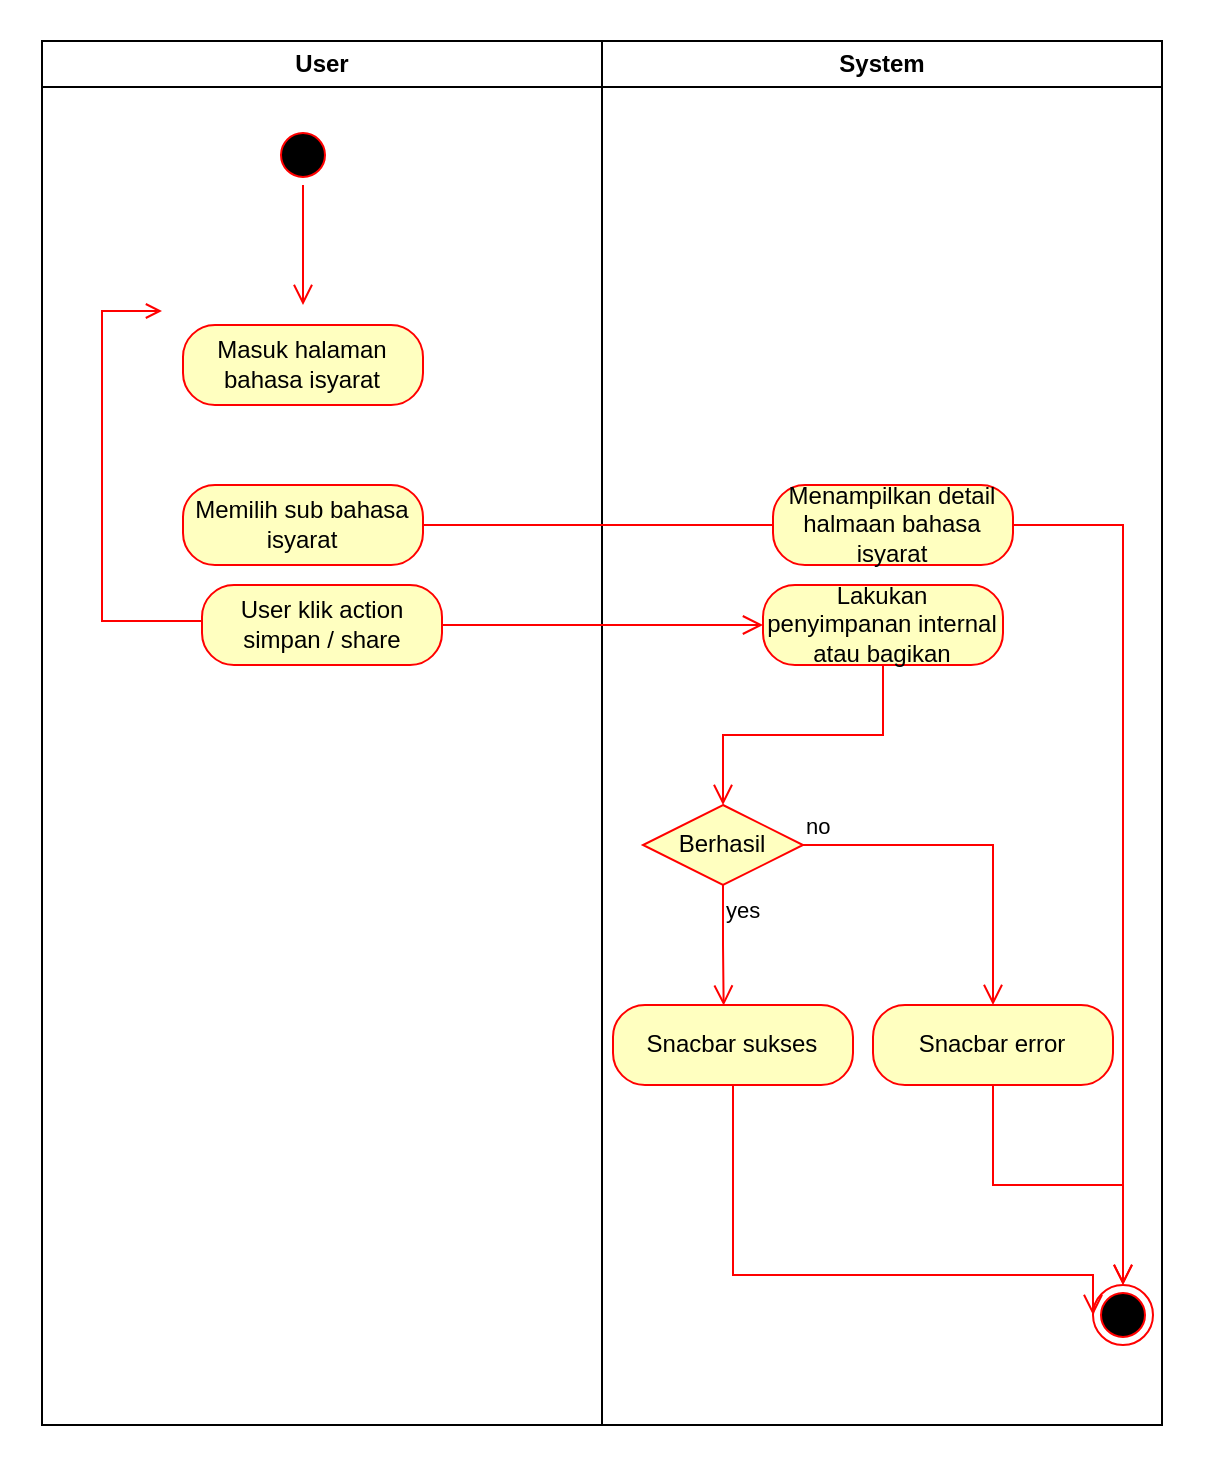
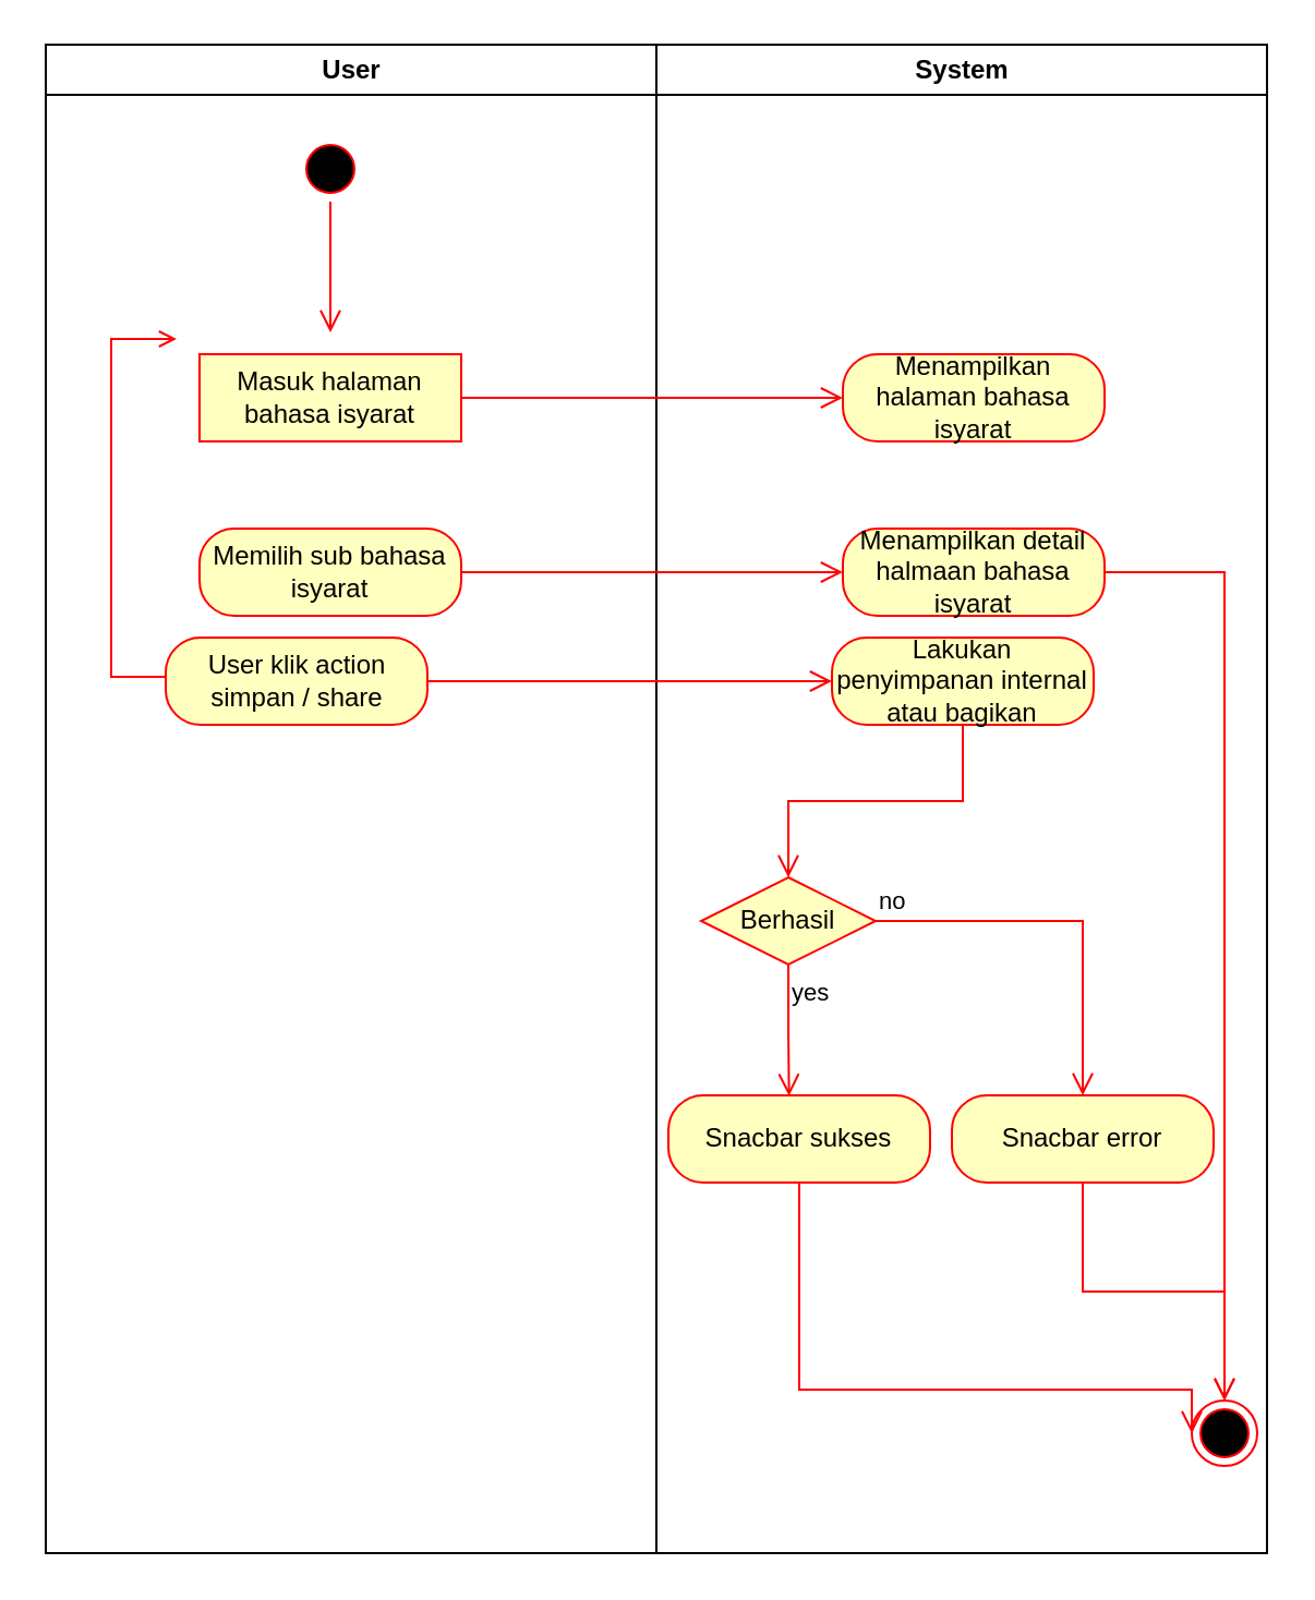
  <mxCell id="0" />
  <mxCell id="1" parent="0" />
  <mxCell id="2" value="User" style="swimlane;whiteSpace=wrap" parent="1" vertex="1"><mxGeometry x="20.5" y="20" width="280" height="692" as="geometry" /></mxCell>
  <mxCell id="3" value="" style="edgeStyle=elbowEdgeStyle;elbow=horizontal;strokeColor=#FF0000;endArrow=open;endFill=1;rounded=0" parent="2" edge="1"><mxGeometry width="100" height="100" relative="1" as="geometry"><mxPoint x="160" y="290" as="sourcePoint" /><mxPoint x="60" y="135" as="targetPoint" /><Array as="points"><mxPoint x="30" y="250" /></Array></mxGeometry></mxCell>
  <mxCell id="4" value="" style="ellipse;html=1;shape=startState;fillColor=#000000;strokeColor=#ff0000;" vertex="1" parent="2"><mxGeometry x="115.5" y="42" width="30" height="30" as="geometry" /></mxCell>
  <mxCell id="5" value="" style="edgeStyle=orthogonalEdgeStyle;html=1;verticalAlign=bottom;endArrow=open;endSize=8;strokeColor=#ff0000;rounded=0;" edge="1" source="4" parent="2"><mxGeometry relative="1" as="geometry"><mxPoint x="130.5" y="132" as="targetPoint" /></mxGeometry></mxCell>
- <mxCell id="6" value="Masuk halaman bahasa isyarat" style="rounded=1;whiteSpace=wrap;html=1;arcSize=40;fontColor=#000000;fillColor=#ffffc0;strokeColor=#ff0000;" vertex="1" parent="2"><mxGeometry x="70.5" y="142" width="120" height="40" as="geometry" /></mxCell>
+ <mxCell id="6" value="Masuk halaman bahasa isyarat" style="whiteSpace=wrap;html=1;arcSize=40;fontColor=#000000;fillColor=#ffffc0;strokeColor=#ff0000;rounded=0;" vertex="1" parent="2"><mxGeometry x="70.5" y="142" width="120" height="40" as="geometry" /></mxCell>
  <mxCell id="7" value="Memilih sub bahasa isyarat" style="rounded=1;whiteSpace=wrap;html=1;arcSize=40;fontColor=#000000;fillColor=#ffffc0;strokeColor=#ff0000;" vertex="1" parent="2"><mxGeometry x="70.5" y="222" width="120" height="40" as="geometry" /></mxCell>
  <mxCell id="8" value="System" style="swimlane;whiteSpace=wrap" parent="1" vertex="1"><mxGeometry x="300.5" y="20" width="280" height="692" as="geometry" /></mxCell>
+ <mxCell id="9" value="Menampilkan halaman bahasa isyarat" style="rounded=1;whiteSpace=wrap;html=1;arcSize=40;fontColor=#000000;fillColor=#ffffc0;strokeColor=#ff0000;" vertex="1" parent="8"><mxGeometry x="85.5" y="142" width="120" height="40" as="geometry" /></mxCell>
  <mxCell id="10" value="Menampilkan detail halmaan bahasa isyarat" style="rounded=1;whiteSpace=wrap;html=1;arcSize=40;fontColor=#000000;fillColor=#ffffc0;strokeColor=#ff0000;" vertex="1" parent="8"><mxGeometry x="85.5" y="222" width="120" height="40" as="geometry" /></mxCell>
  <mxCell id="11" value="" style="edgeStyle=orthogonalEdgeStyle;html=1;verticalAlign=bottom;endArrow=open;endSize=8;strokeColor=#ff0000;rounded=0;entryX=0.5;entryY=0;entryDx=0;entryDy=0;" edge="1" source="10" parent="8" target="12"><mxGeometry relative="1" as="geometry"><mxPoint x="145.5" y="322" as="targetPoint" /></mxGeometry></mxCell>
  <mxCell id="12" value="" style="ellipse;html=1;shape=endState;fillColor=#000000;strokeColor=#ff0000;" vertex="1" parent="8"><mxGeometry x="245.5" y="622" width="30" height="30" as="geometry" /></mxCell>
- <mxCell id="14" value="" style="edgeStyle=orthogonalEdgeStyle;html=1;verticalAlign=bottom;endArrow=none;endSize=8;strokeColor=#ff0000;rounded=0;entryX=0;entryY=0.5;entryDx=0;entryDy=0;" edge="1" source="7" parent="1" target="10"><mxGeometry relative="1" as="geometry"><mxPoint x="151" y="342" as="targetPoint" /></mxGeometry></mxCell>
- <mxCell id="15" value="User klik action simpan / share" style="rounded=1;whiteSpace=wrap;html=1;arcSize=40;fontColor=#000000;fillColor=#ffffc0;strokeColor=#ff0000;" vertex="1" parent="1"><mxGeometry x="100.5" y="292" width="120" height="40" as="geometry" /></mxCell>
+ <mxCell id="13" value="" style="edgeStyle=orthogonalEdgeStyle;html=1;verticalAlign=bottom;endArrow=open;endSize=8;strokeColor=#ff0000;rounded=0;entryX=0;entryY=0.5;entryDx=0;entryDy=0;" edge="1" source="6" parent="1" target="9"><mxGeometry relative="1" as="geometry"><mxPoint x="151" y="262" as="targetPoint" /></mxGeometry></mxCell>
+ <mxCell id="14" value="" style="edgeStyle=orthogonalEdgeStyle;html=1;verticalAlign=bottom;endArrow=open;endSize=8;strokeColor=#ff0000;rounded=0;entryX=0;entryY=0.5;entryDx=0;entryDy=0;" edge="1" source="7" parent="1" target="10"><mxGeometry relative="1" as="geometry"><mxPoint x="151" y="342" as="targetPoint" /></mxGeometry></mxCell>
+ <mxCell id="15" value="User klik action simpan / share" style="rounded=1;whiteSpace=wrap;html=1;arcSize=40;fontColor=#000000;fillColor=#ffffc0;strokeColor=#ff0000;" vertex="1" parent="1"><mxGeometry x="75.5" y="292" width="120" height="40" as="geometry" /></mxCell>
  <mxCell id="16" value="Lakukan penyimpanan internal atau bagikan" style="rounded=1;whiteSpace=wrap;html=1;arcSize=40;fontColor=#000000;fillColor=#ffffc0;strokeColor=#ff0000;" vertex="1" parent="1"><mxGeometry x="381" y="292" width="120" height="40" as="geometry" /></mxCell>
  <mxCell id="17" value="" style="edgeStyle=orthogonalEdgeStyle;html=1;verticalAlign=bottom;endArrow=open;endSize=8;strokeColor=#ff0000;rounded=0;entryX=0.5;entryY=0;entryDx=0;entryDy=0;" edge="1" parent="1" source="16" target="18"><mxGeometry relative="1" as="geometry"><mxPoint x="441" y="392" as="targetPoint" /></mxGeometry></mxCell>
  <mxCell id="18" value="Berhasil" style="rhombus;whiteSpace=wrap;html=1;fontColor=#000000;fillColor=#ffffc0;strokeColor=#ff0000;" vertex="1" parent="1"><mxGeometry x="321" y="402" width="80" height="40" as="geometry" /></mxCell>
  <mxCell id="19" value="no" style="edgeStyle=orthogonalEdgeStyle;html=1;align=left;verticalAlign=bottom;endArrow=open;endSize=8;strokeColor=#ff0000;rounded=0;entryX=0.5;entryY=0;entryDx=0;entryDy=0;" edge="1" parent="1" source="18" target="23"><mxGeometry x="-1" relative="1" as="geometry"><mxPoint x="501" y="422" as="targetPoint" /></mxGeometry></mxCell>
  <mxCell id="20" value="yes" style="edgeStyle=orthogonalEdgeStyle;html=1;align=left;verticalAlign=top;endArrow=open;endSize=8;strokeColor=#ff0000;rounded=0;entryX=0.461;entryY=0.007;entryDx=0;entryDy=0;entryPerimeter=0;" edge="1" parent="1" source="18" target="21"><mxGeometry x="-1" relative="1" as="geometry"><mxPoint x="361" y="502" as="targetPoint" /></mxGeometry></mxCell>
  <mxCell id="21" value="Snacbar sukses" style="rounded=1;whiteSpace=wrap;html=1;arcSize=40;fontColor=#000000;fillColor=#ffffc0;strokeColor=#ff0000;" vertex="1" parent="1"><mxGeometry x="306" y="502" width="120" height="40" as="geometry" /></mxCell>
  <mxCell id="22" value="" style="edgeStyle=orthogonalEdgeStyle;html=1;verticalAlign=bottom;endArrow=open;endSize=8;strokeColor=#ff0000;rounded=0;entryX=0;entryY=0.5;entryDx=0;entryDy=0;" edge="1" parent="1" source="21" target="12"><mxGeometry relative="1" as="geometry"><mxPoint x="550.5" y="637" as="targetPoint" /><Array as="points"><mxPoint x="366" y="637" /><mxPoint x="546" y="637" /></Array></mxGeometry></mxCell>
  <mxCell id="23" value="Snacbar error" style="rounded=1;whiteSpace=wrap;html=1;arcSize=40;fontColor=#000000;fillColor=#ffffc0;strokeColor=#ff0000;" vertex="1" parent="1"><mxGeometry x="436" y="502" width="120" height="40" as="geometry" /></mxCell>
  <mxCell id="24" value="" style="edgeStyle=orthogonalEdgeStyle;html=1;verticalAlign=bottom;endArrow=open;endSize=8;strokeColor=#ff0000;rounded=0;entryX=0.5;entryY=0;entryDx=0;entryDy=0;" edge="1" parent="1" source="23" target="12"><mxGeometry relative="1" as="geometry"><mxPoint x="550.5" y="637" as="targetPoint" /></mxGeometry></mxCell>
  <mxCell id="25" value="" style="edgeStyle=orthogonalEdgeStyle;html=1;verticalAlign=bottom;endArrow=open;endSize=8;strokeColor=#ff0000;rounded=0;entryX=0;entryY=0.5;entryDx=0;entryDy=0;" edge="1" parent="1" source="15" target="16"><mxGeometry relative="1" as="geometry"><mxPoint x="135.5" y="392" as="targetPoint" /></mxGeometry></mxCell>
